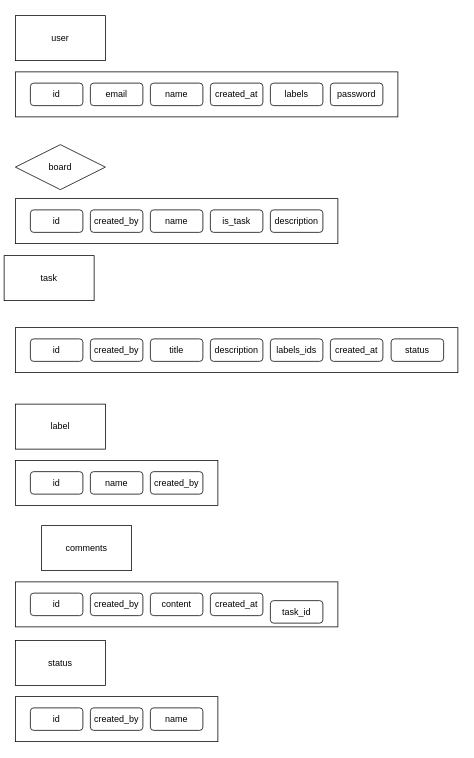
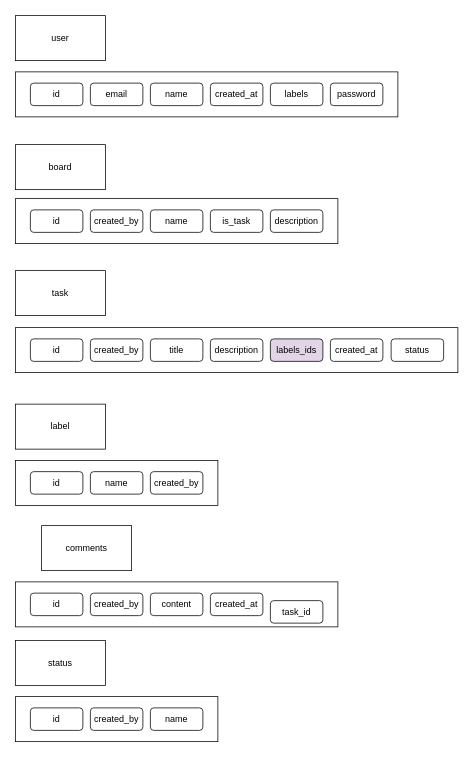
  <mxCell id="0" />
  <mxCell id="1" parent="0" />
  <mxCell id="2" value="" style="rounded=0;whiteSpace=wrap;html=1;" parent="1" vertex="1"><mxGeometry x="20" y="928" width="270" height="60" as="geometry" /></mxCell>
  <mxCell id="3" value="" style="rounded=0;whiteSpace=wrap;html=1;" parent="1" vertex="1"><mxGeometry x="20" y="775" width="430" height="60" as="geometry" /></mxCell>
  <mxCell id="4" value="" style="rounded=0;whiteSpace=wrap;html=1;" parent="1" vertex="1"><mxGeometry x="20" y="613" width="270" height="60" as="geometry" /></mxCell>
  <mxCell id="5" value="" style="rounded=0;whiteSpace=wrap;html=1;" parent="1" vertex="1"><mxGeometry x="20" y="436" width="590" height="60" as="geometry" /></mxCell>
  <mxCell id="6" value="" style="rounded=0;whiteSpace=wrap;html=1;" parent="1" vertex="1"><mxGeometry x="20" y="264" width="430" height="60" as="geometry" /></mxCell>
  <mxCell id="7" value="" style="rounded=0;whiteSpace=wrap;html=1;" parent="1" vertex="1"><mxGeometry x="20" y="95" width="510" height="60" as="geometry" /></mxCell>
  <mxCell id="8" value="user" style="rounded=0;whiteSpace=wrap;html=1;" parent="1" vertex="1"><mxGeometry x="20" y="20" width="120" height="60" as="geometry" /></mxCell>
  <mxCell id="9" value="id" style="rounded=1;whiteSpace=wrap;html=1;" parent="1" vertex="1"><mxGeometry x="40" y="110" width="70" height="30" as="geometry" /></mxCell>
  <mxCell id="10" value="email" style="rounded=1;whiteSpace=wrap;html=1;" parent="1" vertex="1"><mxGeometry x="120" y="110" width="70" height="30" as="geometry" /></mxCell>
  <mxCell id="11" value="name" style="rounded=1;whiteSpace=wrap;html=1;" parent="1" vertex="1"><mxGeometry x="200" y="110" width="70" height="30" as="geometry" /></mxCell>
  <mxCell id="12" value="created_at" style="rounded=1;whiteSpace=wrap;html=1;" parent="1" vertex="1"><mxGeometry x="280" y="110" width="70" height="30" as="geometry" /></mxCell>
  <mxCell id="13" value="labels" style="rounded=1;whiteSpace=wrap;html=1;" parent="1" vertex="1"><mxGeometry x="360" y="110" width="70" height="30" as="geometry" /></mxCell>
  <mxCell id="14" value="password" style="rounded=1;whiteSpace=wrap;html=1;" parent="1" vertex="1"><mxGeometry x="440" y="110" width="70" height="30" as="geometry" /></mxCell>
- <mxCell id="15" value="board" style="rhombus;whiteSpace=wrap;html=1;" parent="1" vertex="1"><mxGeometry x="20" y="192" width="120" height="60" as="geometry" /></mxCell>
+ <mxCell id="15" value="board" style="rounded=0;whiteSpace=wrap;html=1;" parent="1" vertex="1"><mxGeometry x="20" y="192" width="120" height="60" as="geometry" /></mxCell>
  <mxCell id="16" value="id" style="rounded=1;whiteSpace=wrap;html=1;" parent="1" vertex="1"><mxGeometry x="40" y="279" width="70" height="30" as="geometry" /></mxCell>
- <mxCell id="17" value="task" style="rounded=0;whiteSpace=wrap;html=1;" parent="1" vertex="1"><mxGeometry x="5" y="340" width="120" height="60" as="geometry" /></mxCell>
+ <mxCell id="17" value="task" style="rounded=0;whiteSpace=wrap;html=1;" parent="1" vertex="1"><mxGeometry x="20" y="360" width="120" height="60" as="geometry" /></mxCell>
  <mxCell id="18" value="id" style="rounded=1;whiteSpace=wrap;html=1;" parent="1" vertex="1"><mxGeometry x="40" y="451" width="70" height="30" as="geometry" /></mxCell>
  <mxCell id="19" value="created_by" style="rounded=1;whiteSpace=wrap;html=1;" parent="1" vertex="1"><mxGeometry x="120" y="451" width="70" height="30" as="geometry" /></mxCell>
  <mxCell id="20" value="created_by" style="rounded=1;whiteSpace=wrap;html=1;" parent="1" vertex="1"><mxGeometry x="120" y="279" width="70" height="30" as="geometry" /></mxCell>
  <mxCell id="21" value="title" style="rounded=1;whiteSpace=wrap;html=1;" parent="1" vertex="1"><mxGeometry x="200" y="451" width="70" height="30" as="geometry" /></mxCell>
  <mxCell id="22" value="description" style="rounded=1;whiteSpace=wrap;html=1;" parent="1" vertex="1"><mxGeometry x="280" y="451" width="70" height="30" as="geometry" /></mxCell>
- <mxCell id="23" value="labels_ids" style="rounded=1;whiteSpace=wrap;html=1;" parent="1" vertex="1"><mxGeometry x="360" y="451" width="70" height="30" as="geometry" /></mxCell>
+ <mxCell id="23" value="labels_ids" style="rounded=1;whiteSpace=wrap;html=1;fillColor=#e1d5e7;" parent="1" vertex="1"><mxGeometry x="360" y="451" width="70" height="30" as="geometry" /></mxCell>
  <mxCell id="24" value="label" style="rounded=0;whiteSpace=wrap;html=1;" parent="1" vertex="1"><mxGeometry x="20" y="538" width="120" height="60" as="geometry" /></mxCell>
  <mxCell id="25" value="id" style="rounded=1;whiteSpace=wrap;html=1;" parent="1" vertex="1"><mxGeometry x="40" y="628" width="70" height="30" as="geometry" /></mxCell>
  <mxCell id="26" value="name" style="rounded=1;whiteSpace=wrap;html=1;" parent="1" vertex="1"><mxGeometry x="120" y="628" width="70" height="30" as="geometry" /></mxCell>
  <mxCell id="27" value="created_by" style="rounded=1;whiteSpace=wrap;html=1;" parent="1" vertex="1"><mxGeometry x="200" y="628" width="70" height="30" as="geometry" /></mxCell>
  <mxCell id="28" value="created_at" style="rounded=1;whiteSpace=wrap;html=1;" parent="1" vertex="1"><mxGeometry x="440" y="451" width="70" height="30" as="geometry" /></mxCell>
  <mxCell id="29" value="comments" style="rounded=0;whiteSpace=wrap;html=1;" parent="1" vertex="1"><mxGeometry x="55" y="700" width="120" height="60" as="geometry" /></mxCell>
  <mxCell id="30" value="id" style="rounded=1;whiteSpace=wrap;html=1;" parent="1" vertex="1"><mxGeometry x="40" y="790" width="70" height="30" as="geometry" /></mxCell>
  <mxCell id="31" value="created_by" style="rounded=1;whiteSpace=wrap;html=1;" parent="1" vertex="1"><mxGeometry x="120" y="790" width="70" height="30" as="geometry" /></mxCell>
  <mxCell id="32" value="content" style="rounded=1;whiteSpace=wrap;html=1;" parent="1" vertex="1"><mxGeometry x="200" y="790" width="70" height="30" as="geometry" /></mxCell>
  <mxCell id="33" value="created_at" style="rounded=1;whiteSpace=wrap;html=1;" parent="1" vertex="1"><mxGeometry x="280" y="790" width="70" height="30" as="geometry" /></mxCell>
  <mxCell id="34" value="name" style="rounded=1;whiteSpace=wrap;html=1;" parent="1" vertex="1"><mxGeometry x="200" y="279" width="70" height="30" as="geometry" /></mxCell>
  <mxCell id="35" value="status" style="rounded=1;whiteSpace=wrap;html=1;" parent="1" vertex="1"><mxGeometry x="521" y="451" width="70" height="30" as="geometry" /></mxCell>
  <mxCell id="36" value="task_id" style="rounded=1;whiteSpace=wrap;html=1;" parent="1" vertex="1"><mxGeometry x="360" y="800" width="70" height="30" as="geometry" /></mxCell>
  <mxCell id="37" value="status" style="rounded=0;whiteSpace=wrap;html=1;" parent="1" vertex="1"><mxGeometry x="20" y="853" width="120" height="60" as="geometry" /></mxCell>
  <mxCell id="38" value="id" style="rounded=1;whiteSpace=wrap;html=1;" parent="1" vertex="1"><mxGeometry x="40" y="943" width="70" height="30" as="geometry" /></mxCell>
  <mxCell id="39" value="created_by" style="rounded=1;whiteSpace=wrap;html=1;" parent="1" vertex="1"><mxGeometry x="120" y="943" width="70" height="30" as="geometry" /></mxCell>
  <mxCell id="40" value="name" style="rounded=1;whiteSpace=wrap;html=1;" parent="1" vertex="1"><mxGeometry x="200" y="943" width="70" height="30" as="geometry" /></mxCell>
  <mxCell id="41" value="is_task" style="rounded=1;whiteSpace=wrap;html=1;" parent="1" vertex="1"><mxGeometry x="280" y="279" width="70" height="30" as="geometry" /></mxCell>
  <mxCell id="42" value="description" style="rounded=1;whiteSpace=wrap;html=1;" parent="1" vertex="1"><mxGeometry x="360" y="279" width="70" height="30" as="geometry" /></mxCell>
